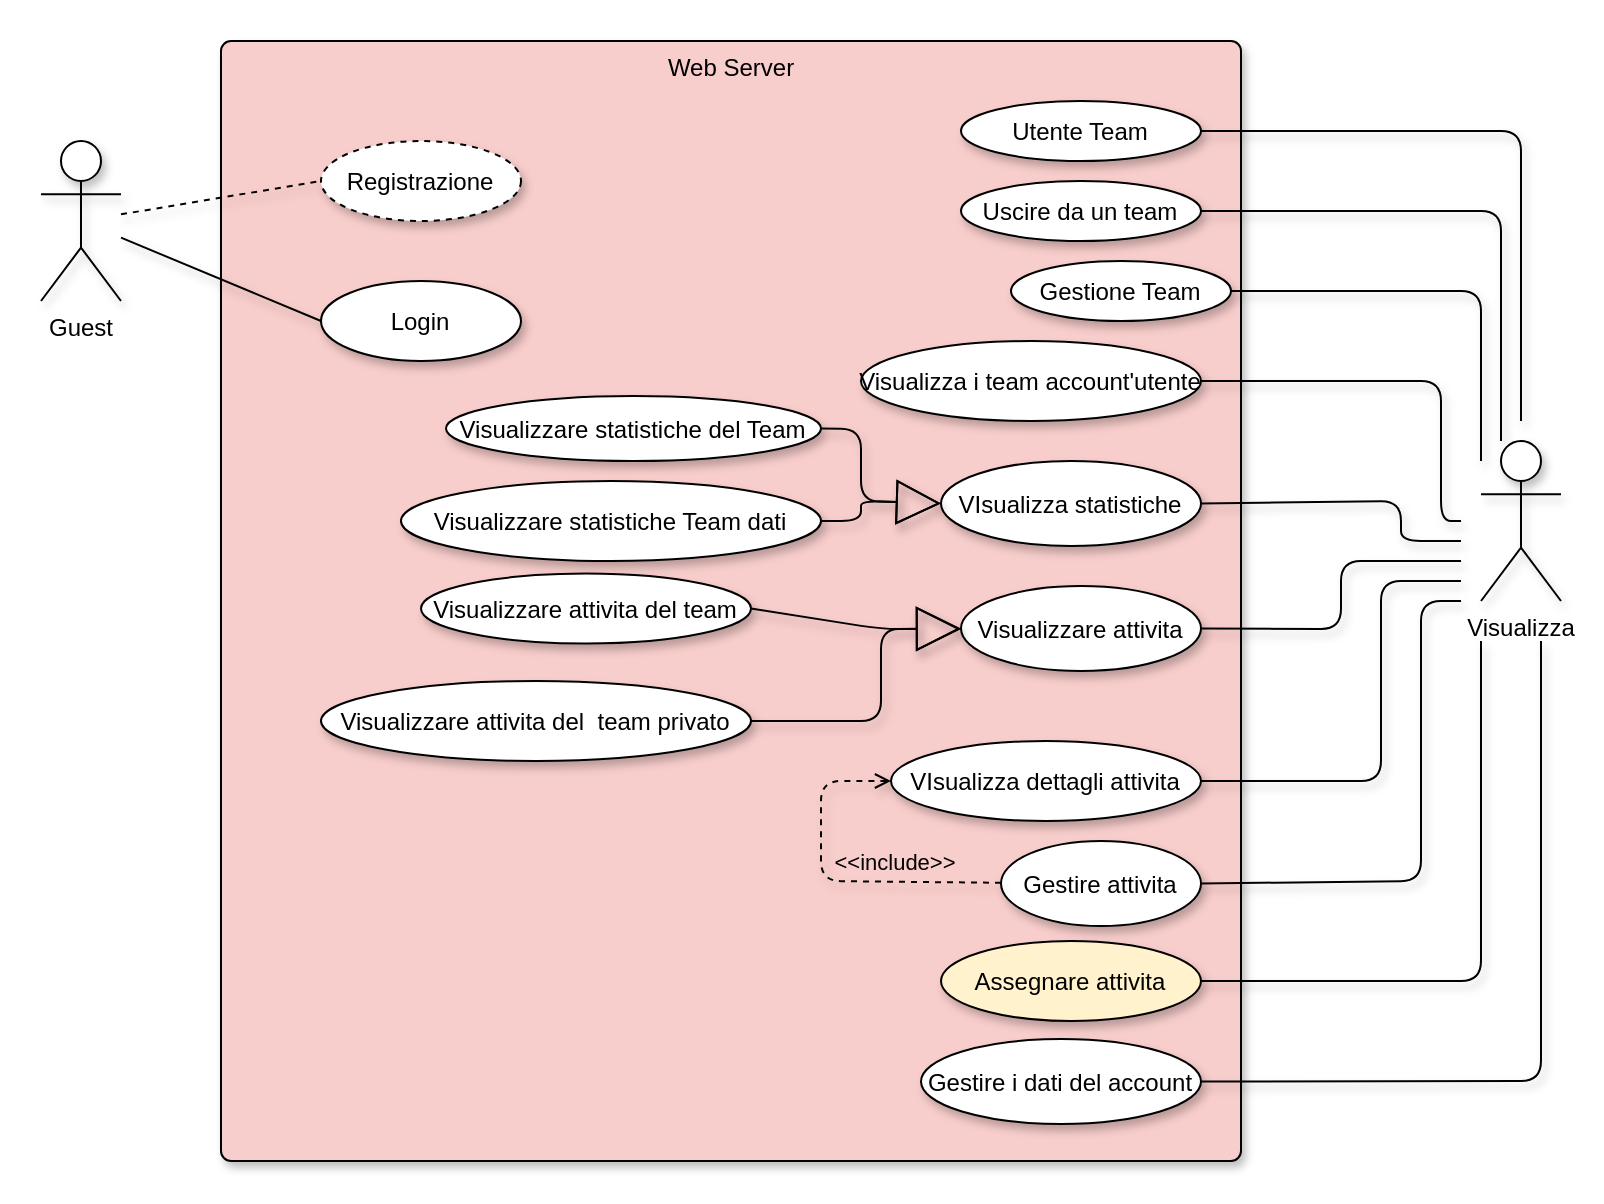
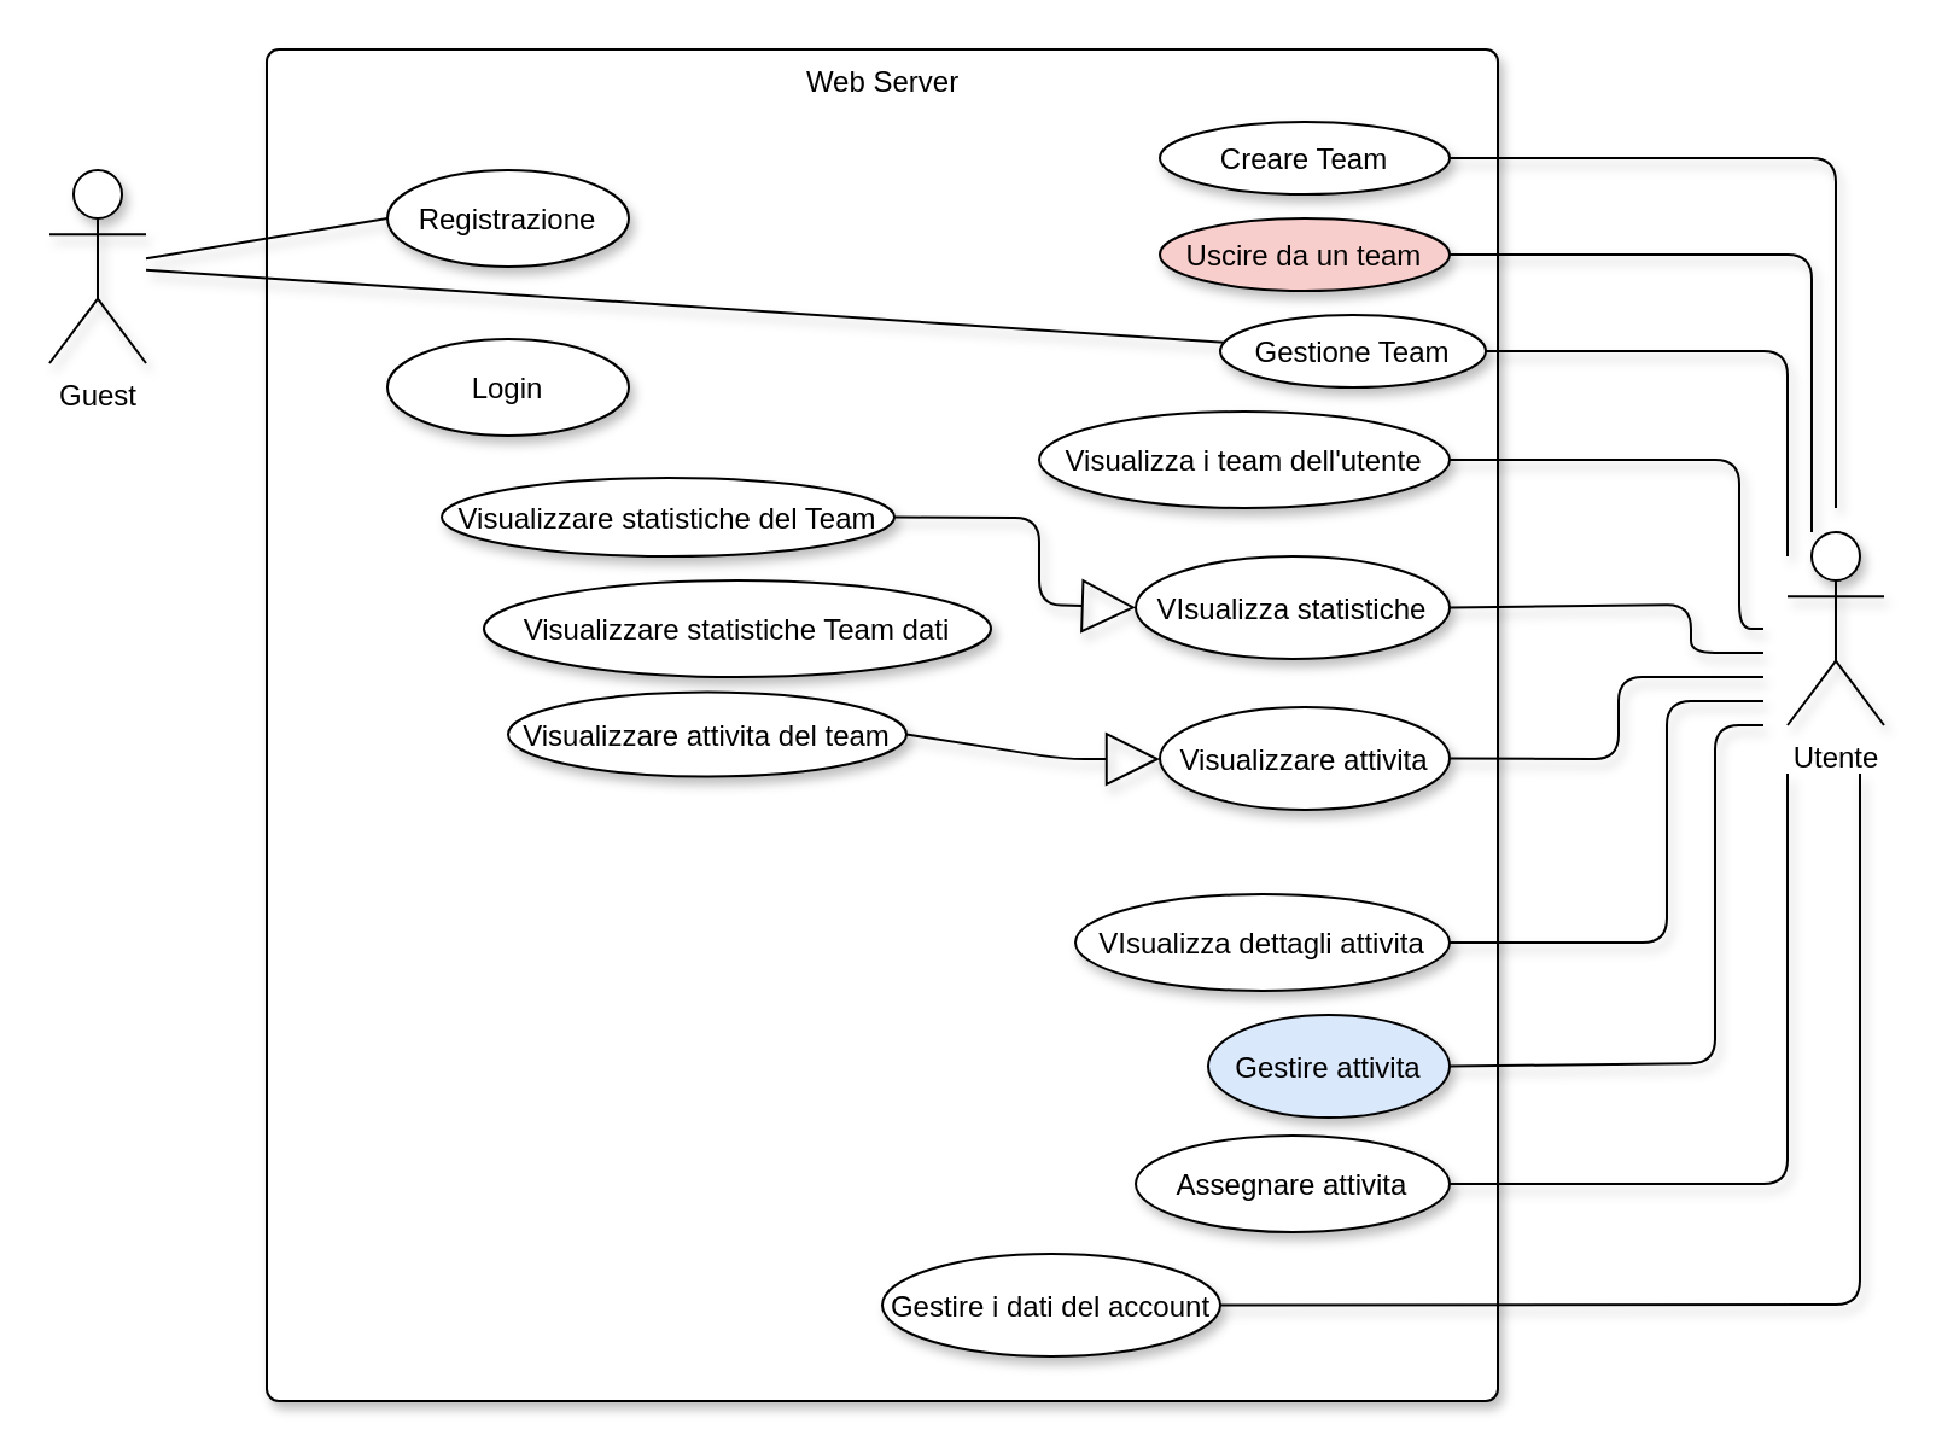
  <mxCell id="0" />
  <mxCell id="1" parent="0" />
- <mxCell id="2" value="Web Server" style="html=1;align=center;verticalAlign=top;rounded=1;absoluteArcSize=1;arcSize=10;dashed=0;shadow=1;fillColor=#f8cecc;" parent="1" vertex="1"><mxGeometry x="110" y="20" width="510" height="560" as="geometry" /></mxCell>
+ <mxCell id="2" value="Web Server" style="html=1;align=center;verticalAlign=top;rounded=1;absoluteArcSize=1;arcSize=10;dashed=0;shadow=1;" parent="1" vertex="1"><mxGeometry x="110" y="20" width="510" height="560" as="geometry" /></mxCell>
  <mxCell id="3" value="Guest" style="shape=umlActor;verticalLabelPosition=bottom;verticalAlign=top;html=1;shadow=1;" parent="1" vertex="1"><mxGeometry x="20" y="70" width="40" height="80" as="geometry" /></mxCell>
- <mxCell id="4" value="Visualizza" style="shape=umlActor;verticalLabelPosition=bottom;verticalAlign=top;html=1;shadow=1;" parent="1" vertex="1"><mxGeometry x="740" y="220" width="40" height="80" as="geometry" /></mxCell>
- <mxCell id="5" value="Registrazione" style="ellipse;shadow=1;dashed=1;" parent="1" vertex="1"><mxGeometry x="160" y="70" width="100" height="40" as="geometry" /></mxCell>
+ <mxCell id="4" value="Utente" style="shape=umlActor;verticalLabelPosition=bottom;verticalAlign=top;html=1;shadow=1;" parent="1" vertex="1"><mxGeometry x="740" y="220" width="40" height="80" as="geometry" /></mxCell>
+ <mxCell id="5" value="Registrazione" style="ellipse;shadow=1;" parent="1" vertex="1"><mxGeometry x="160" y="70" width="100" height="40" as="geometry" /></mxCell>
  <mxCell id="6" value="Login" style="ellipse;shadow=1;" parent="1" vertex="1"><mxGeometry x="160" y="140" width="100" height="40" as="geometry" /></mxCell>
- <mxCell id="7" value="" style="endArrow=none;startArrow=none;endFill=0;startFill=0;endSize=8;html=1;verticalAlign=bottom;labelBackgroundColor=none;strokeWidth=1;entryX=0;entryY=0.5;entryDx=0;entryDy=0;shadow=1;dashed=1;" parent="1" source="3" target="5" edge="1"><mxGeometry width="160" relative="1" as="geometry"><mxPoint x="270" y="280" as="sourcePoint" /><mxPoint x="430" y="280" as="targetPoint" /></mxGeometry></mxCell>
- <mxCell id="8" value="" style="endArrow=none;startArrow=none;endFill=0;startFill=0;endSize=8;html=1;verticalAlign=bottom;labelBackgroundColor=none;strokeWidth=1;entryX=0;entryY=0.5;entryDx=0;entryDy=0;shadow=1;" parent="1" target="6" edge="1" source="3"><mxGeometry width="160" relative="1" as="geometry"><mxPoint x="50" y="150" as="sourcePoint" /><mxPoint x="184.645" y="104.142" as="targetPoint" /></mxGeometry></mxCell>
+ <mxCell id="7" value="" style="endArrow=none;startArrow=none;endFill=0;startFill=0;endSize=8;html=1;verticalAlign=bottom;labelBackgroundColor=none;strokeWidth=1;entryX=0;entryY=0.5;entryDx=0;entryDy=0;shadow=1;" parent="1" source="3" target="5" edge="1"><mxGeometry width="160" relative="1" as="geometry"><mxPoint x="270" y="280" as="sourcePoint" /><mxPoint x="430" y="280" as="targetPoint" /></mxGeometry></mxCell>
+ <mxCell id="8" value="" style="endArrow=none;startArrow=none;endFill=0;startFill=0;endSize=8;html=1;verticalAlign=bottom;labelBackgroundColor=none;strokeWidth=1;shadow=1;" parent="1" target="15" edge="1" source="3"><mxGeometry width="160" relative="1" as="geometry"><mxPoint x="50" y="150" as="sourcePoint" /><mxPoint x="184.645" y="104.142" as="targetPoint" /></mxGeometry></mxCell>
  <mxCell id="9" value="Visualizzare attivita del team" style="ellipse;shadow=1;" parent="1" vertex="1"><mxGeometry x="210" y="286.25" width="165" height="35" as="geometry" /></mxCell>
- <mxCell id="10" value="Gestire attivita" style="ellipse;shadow=1;" parent="1" vertex="1"><mxGeometry x="500" y="420" width="100" height="42.5" as="geometry" /></mxCell>
- <mxCell id="11" value="Utente Team" style="ellipse;shadow=1;" parent="1" vertex="1"><mxGeometry x="480" y="50" width="120" height="30" as="geometry" /></mxCell>
- <mxCell id="12" value="Visualizza i team account'utente" style="ellipse;shadow=1;" parent="1" vertex="1"><mxGeometry x="430" y="170" width="170" height="40" as="geometry" /></mxCell>
- <mxCell id="13" value="Assegnare attivita" style="ellipse;shadow=1;fillColor=#fff2cc;" parent="1" vertex="1"><mxGeometry x="470" y="470" width="130" height="40" as="geometry" /></mxCell>
- <mxCell id="14" value="Uscire da un team" style="ellipse;shadow=1;" parent="1" vertex="1"><mxGeometry x="480" y="90" width="120" height="30" as="geometry" /></mxCell>
+ <mxCell id="10" value="Gestire attivita" style="ellipse;shadow=1;fillColor=#dae8fc;" parent="1" vertex="1"><mxGeometry x="500" y="420" width="100" height="42.5" as="geometry" /></mxCell>
+ <mxCell id="11" value="Creare Team" style="ellipse;shadow=1;" parent="1" vertex="1"><mxGeometry x="480" y="50" width="120" height="30" as="geometry" /></mxCell>
+ <mxCell id="12" value="Visualizza i team dell'utente" style="ellipse;shadow=1;" parent="1" vertex="1"><mxGeometry x="430" y="170" width="170" height="40" as="geometry" /></mxCell>
+ <mxCell id="13" value="Assegnare attivita" style="ellipse;shadow=1;" parent="1" vertex="1"><mxGeometry x="470" y="470" width="130" height="40" as="geometry" /></mxCell>
+ <mxCell id="14" value="Uscire da un team" style="ellipse;shadow=1;fillColor=#f8cecc;" parent="1" vertex="1"><mxGeometry x="480" y="90" width="120" height="30" as="geometry" /></mxCell>
  <mxCell id="15" value="Gestione Team" style="ellipse;shadow=1;" parent="1" vertex="1"><mxGeometry x="505" y="130" width="110" height="30" as="geometry" /></mxCell>
  <mxCell id="16" value="" style="endArrow=none;startArrow=none;endFill=0;startFill=0;endSize=8;html=1;verticalAlign=bottom;labelBackgroundColor=none;strokeWidth=1;exitX=1;exitY=0.5;exitDx=0;exitDy=0;shadow=1;" parent="1" source="11" edge="1"><mxGeometry width="160" relative="1" as="geometry"><mxPoint x="190" y="230" as="sourcePoint" /><mxPoint x="760" y="210" as="targetPoint" /><Array as="points"><mxPoint x="760" y="65" /></Array></mxGeometry></mxCell>
  <mxCell id="17" value="" style="endArrow=none;startArrow=none;endFill=0;startFill=0;endSize=8;html=1;verticalAlign=bottom;labelBackgroundColor=none;strokeWidth=1;exitX=1;exitY=0.5;exitDx=0;exitDy=0;shadow=1;" parent="1" source="15" edge="1"><mxGeometry width="160" relative="1" as="geometry"><mxPoint x="570" y="88.75" as="sourcePoint" /><mxPoint x="740" y="230" as="targetPoint" /><Array as="points"><mxPoint x="740" y="145" /></Array></mxGeometry></mxCell>
  <mxCell id="18" value="" style="endArrow=none;startArrow=none;endFill=0;startFill=0;endSize=8;html=1;verticalAlign=bottom;labelBackgroundColor=none;strokeWidth=1;exitX=1;exitY=0.5;exitDx=0;exitDy=0;shadow=1;" parent="1" source="12" edge="1"><mxGeometry width="160" relative="1" as="geometry"><mxPoint x="580" y="98.75" as="sourcePoint" /><mxPoint x="730" y="260" as="targetPoint" /><Array as="points"><mxPoint x="720" y="190" /><mxPoint x="720" y="260" /></Array></mxGeometry></mxCell>
  <mxCell id="19" value="" style="endArrow=none;startArrow=none;endFill=0;startFill=0;endSize=8;html=1;verticalAlign=bottom;labelBackgroundColor=none;strokeWidth=1;exitX=1;exitY=0.5;exitDx=0;exitDy=0;shadow=1;" parent="1" source="10" edge="1"><mxGeometry width="160" relative="1" as="geometry"><mxPoint x="600" y="118.75" as="sourcePoint" /><mxPoint x="730" y="300" as="targetPoint" /><Array as="points"><mxPoint x="710" y="440" /><mxPoint x="710" y="300" /></Array></mxGeometry></mxCell>
  <mxCell id="20" value="" style="endArrow=none;startArrow=none;endFill=0;startFill=0;endSize=8;html=1;verticalAlign=bottom;labelBackgroundColor=none;strokeWidth=1;exitX=1;exitY=0.5;exitDx=0;exitDy=0;shadow=1;" parent="1" source="13" edge="1"><mxGeometry width="160" relative="1" as="geometry"><mxPoint x="610" y="128.75" as="sourcePoint" /><mxPoint x="740" y="320" as="targetPoint" /><Array as="points"><mxPoint x="740" y="490" /></Array></mxGeometry></mxCell>
- <mxCell id="21" value="Gestire i dati del account" style="ellipse;shadow=1;" parent="1" vertex="1"><mxGeometry x="460" y="519" width="140" height="42.5" as="geometry" /></mxCell>
+ <mxCell id="21" value="Gestire i dati del account" style="ellipse;shadow=1;" parent="1" vertex="1"><mxGeometry x="365" y="519" width="140" height="42.5" as="geometry" /></mxCell>
  <mxCell id="22" value="" style="endArrow=none;startArrow=none;endFill=0;startFill=0;endSize=8;html=1;verticalAlign=bottom;labelBackgroundColor=none;strokeWidth=1;exitX=1;exitY=0.5;exitDx=0;exitDy=0;shadow=1;" parent="1" source="21" edge="1"><mxGeometry width="160" relative="1" as="geometry"><mxPoint x="560" y="435" as="sourcePoint" /><mxPoint x="770" y="320" as="targetPoint" /><Array as="points"><mxPoint x="770" y="540" /></Array></mxGeometry></mxCell>
  <mxCell id="23" value="" style="endArrow=none;startArrow=none;endFill=0;startFill=0;endSize=8;html=1;verticalAlign=bottom;labelBackgroundColor=none;strokeWidth=1;exitX=1;exitY=0.5;exitDx=0;exitDy=0;shadow=1;" parent="1" source="14" edge="1"><mxGeometry width="160" relative="1" as="geometry"><mxPoint x="545" y="71.25" as="sourcePoint" /><mxPoint x="750" y="220" as="targetPoint" /><Array as="points"><mxPoint x="750" y="105" /></Array></mxGeometry></mxCell>
  <mxCell id="24" value="VIsualizza dettagli attivita" style="ellipse;shadow=1;" vertex="1" parent="1"><mxGeometry x="445" y="370" width="155" height="40" as="geometry" /></mxCell>
  <mxCell id="25" value="" style="endArrow=none;startArrow=none;endFill=0;startFill=0;endSize=8;html=1;verticalAlign=bottom;labelBackgroundColor=none;strokeWidth=1;exitX=1;exitY=0.5;exitDx=0;exitDy=0;shadow=1;jumpSize=7;" edge="1" parent="1" source="24"><mxGeometry width="160" relative="1" as="geometry"><mxPoint x="535" y="431.25" as="sourcePoint" /><mxPoint x="730" y="290" as="targetPoint" /><Array as="points"><mxPoint x="690" y="390" /><mxPoint x="690" y="290" /></Array></mxGeometry></mxCell>
- <mxCell id="26" value="&amp;lt;&amp;lt;include&amp;gt;&amp;gt;" style="html=1;verticalAlign=bottom;labelBackgroundColor=none;endArrow=open;endFill=0;dashed=1;shadow=1;" edge="1" parent="1" source="10" target="24"><mxGeometry x="-0.4" width="160" relative="1" as="geometry"><mxPoint x="417.5" y="300" as="sourcePoint" /><mxPoint x="67.5" y="360" as="targetPoint" /><Array as="points"><mxPoint x="410" y="440" /><mxPoint x="410" y="390" /></Array><mxPoint as="offset" /></mxGeometry></mxCell>
- <mxCell id="27" value="Visualizzare statistiche del Team" style="ellipse;shadow=1;" vertex="1" parent="1"><mxGeometry x="222.5" y="197.5" width="187.5" height="32.5" as="geometry" /></mxCell>
+ <mxCell id="27" value="Visualizzare statistiche del Team" style="ellipse;shadow=1;" vertex="1" parent="1"><mxGeometry x="182.5" y="197.5" width="187.5" height="32.5" as="geometry" /></mxCell>
  <mxCell id="28" value="Visualizzare statistiche Team dati" style="ellipse;shadow=1;" vertex="1" parent="1"><mxGeometry x="200" y="240" width="210" height="40" as="geometry" /></mxCell>
  <mxCell id="29" value="VIsualizza statistiche" style="ellipse;shadow=1;" vertex="1" parent="1"><mxGeometry x="470" y="230" width="130" height="42.5" as="geometry" /></mxCell>
  <mxCell id="30" value="" style="endArrow=block;startArrow=none;endFill=0;startFill=0;endSize=20;html=1;verticalAlign=bottom;labelBackgroundColor=none;entryX=0;entryY=0.5;entryDx=0;entryDy=0;exitX=1;exitY=0.5;exitDx=0;exitDy=0;startSize=8;shadow=1;" edge="1" parent="1" source="27" target="29"><mxGeometry width="160" relative="1" as="geometry"><mxPoint x="320" y="290" as="sourcePoint" /><mxPoint x="480" y="290" as="targetPoint" /><Array as="points"><mxPoint x="430" y="214" /><mxPoint x="430" y="250" /></Array></mxGeometry></mxCell>
- <mxCell id="31" value="" style="endArrow=block;startArrow=none;endFill=0;startFill=0;endSize=20;html=1;verticalAlign=bottom;labelBackgroundColor=none;entryX=0;entryY=0.5;entryDx=0;entryDy=0;exitX=1;exitY=0.5;exitDx=0;exitDy=0;startSize=8;shadow=1;" edge="1" parent="1" source="28" target="29"><mxGeometry width="160" relative="1" as="geometry"><mxPoint x="443.5" y="251.25" as="sourcePoint" /><mxPoint x="480" y="270" as="targetPoint" /><Array as="points"><mxPoint x="430" y="260" /><mxPoint x="430" y="250" /></Array></mxGeometry></mxCell>
- <mxCell id="32" value="Visualizzare attivita del  team privato" style="ellipse;shadow=1;" vertex="1" parent="1"><mxGeometry x="160" y="340" width="215" height="40" as="geometry" /></mxCell>
  <mxCell id="33" value="Visualizzare attivita" style="ellipse;shadow=1;" vertex="1" parent="1"><mxGeometry x="480" y="292.5" width="120" height="42.5" as="geometry" /></mxCell>
- <mxCell id="34" value="" style="endArrow=block;startArrow=none;endFill=0;startFill=0;endSize=20;html=1;verticalAlign=bottom;labelBackgroundColor=none;entryX=0;entryY=0.5;entryDx=0;entryDy=0;exitX=1;exitY=0.5;exitDx=0;exitDy=0;startSize=8;shadow=1;" edge="1" parent="1" source="32" target="33"><mxGeometry width="160" relative="1" as="geometry"><mxPoint x="420" y="281.25" as="sourcePoint" /><mxPoint x="480" y="261.25" as="targetPoint" /><Array as="points"><mxPoint x="440" y="360" /><mxPoint x="440" y="314" /></Array></mxGeometry></mxCell>
  <mxCell id="35" value="" style="endArrow=block;startArrow=none;endFill=0;startFill=0;endSize=20;html=1;verticalAlign=bottom;labelBackgroundColor=none;exitX=1;exitY=0.5;exitDx=0;exitDy=0;startSize=8;shadow=1;" edge="1" parent="1" source="9"><mxGeometry width="160" relative="1" as="geometry"><mxPoint x="430" y="291.25" as="sourcePoint" /><mxPoint x="480" y="314" as="targetPoint" /><Array as="points"><mxPoint x="440" y="314" /></Array></mxGeometry></mxCell>
  <mxCell id="36" value="" style="endArrow=none;startArrow=none;endFill=0;startFill=0;endSize=8;html=1;verticalAlign=bottom;labelBackgroundColor=none;strokeWidth=1;exitX=1;exitY=0.5;exitDx=0;exitDy=0;shadow=1;" edge="1" parent="1" source="29"><mxGeometry width="160" relative="1" as="geometry"><mxPoint x="610" y="200" as="sourcePoint" /><mxPoint x="730" y="270" as="targetPoint" /><Array as="points"><mxPoint x="700" y="250" /><mxPoint x="700" y="270" /><mxPoint x="730" y="270" /></Array></mxGeometry></mxCell>
  <mxCell id="37" value="" style="endArrow=none;startArrow=none;endFill=0;startFill=0;endSize=8;html=1;verticalAlign=bottom;labelBackgroundColor=none;strokeWidth=1;exitX=1;exitY=0.5;exitDx=0;exitDy=0;shadow=1;" edge="1" parent="1" source="33"><mxGeometry width="160" relative="1" as="geometry"><mxPoint x="620" y="210" as="sourcePoint" /><mxPoint x="730" y="280" as="targetPoint" /><Array as="points"><mxPoint x="670" y="314" /><mxPoint x="670" y="280" /></Array></mxGeometry></mxCell>
